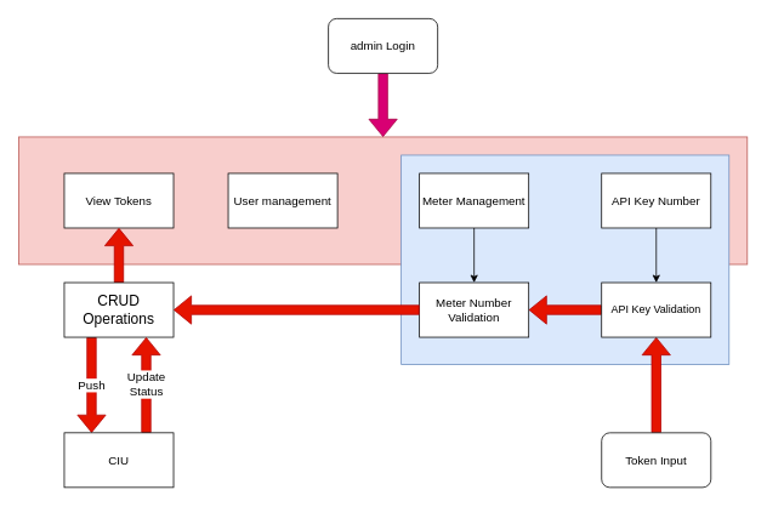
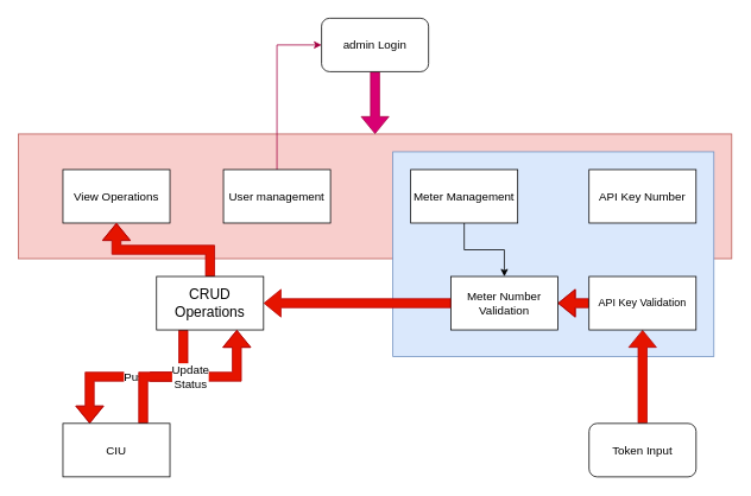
  <mxCell id="0" />
  <mxCell id="1" parent="0" />
  <mxCell id="2" value="" style="rounded=0;whiteSpace=wrap;html=1;fillColor=#f8cecc;strokeColor=#b85450;" vertex="1" parent="1"><mxGeometry x="20" y="150" width="800" height="140" as="geometry" /></mxCell>
  <mxCell id="3" value="" style="rounded=0;whiteSpace=wrap;html=1;fillColor=#dae8fc;strokeColor=#6c8ebf;" vertex="1" parent="1"><mxGeometry x="440" y="170" width="360" height="230" as="geometry" /></mxCell>
  <mxCell id="4" style="edgeStyle=orthogonalEdgeStyle;rounded=0;orthogonalLoop=1;jettySize=auto;html=1;shape=flexArrow;fillColor=#d80073;strokeColor=#A50040;" edge="1" parent="1" source="5" target="2"><mxGeometry relative="1" as="geometry" /></mxCell>
  <mxCell id="5" value="admin Login" style="rounded=1;whiteSpace=wrap;html=1;fontSize=13;" vertex="1" parent="1"><mxGeometry x="360" y="20" width="120" height="60" as="geometry" /></mxCell>
+ <mxCell id="6" style="edgeStyle=orthogonalEdgeStyle;rounded=0;orthogonalLoop=1;jettySize=auto;html=1;entryX=0;entryY=0.5;entryDx=0;entryDy=0;fillColor=#d80073;strokeColor=#A50040;" edge="1" parent="1" source="7" target="5"><mxGeometry relative="1" as="geometry"><Array as="points"><mxPoint x="310" y="50" /></Array></mxGeometry></mxCell>
  <mxCell id="7" value="User management" style="rounded=0;whiteSpace=wrap;html=1;fontSize=13;" vertex="1" parent="1"><mxGeometry x="250" y="190" width="120" height="60" as="geometry" /></mxCell>
  <mxCell id="8" style="edgeStyle=orthogonalEdgeStyle;rounded=0;orthogonalLoop=1;jettySize=auto;html=1;entryX=0.5;entryY=0;entryDx=0;entryDy=0;" edge="1" parent="1" source="9" target="16"><mxGeometry relative="1" as="geometry" /></mxCell>
  <mxCell id="9" value="Meter Management" style="rounded=0;whiteSpace=wrap;html=1;fontSize=13;" vertex="1" parent="1"><mxGeometry x="460" y="190" width="120" height="60" as="geometry" /></mxCell>
- <mxCell id="10" style="edgeStyle=orthogonalEdgeStyle;rounded=0;orthogonalLoop=1;jettySize=auto;html=1;" edge="1" parent="1" source="11" target="15"><mxGeometry relative="1" as="geometry" /></mxCell>
  <mxCell id="11" value="API Key Number" style="rounded=0;whiteSpace=wrap;html=1;fontSize=13;" vertex="1" parent="1"><mxGeometry x="660" y="190" width="120" height="60" as="geometry" /></mxCell>
  <mxCell id="12" style="edgeStyle=orthogonalEdgeStyle;rounded=0;orthogonalLoop=1;jettySize=auto;html=1;shape=flexArrow;fillColor=#e51400;strokeColor=#B20000;" edge="1" parent="1" source="13" target="15"><mxGeometry relative="1" as="geometry" /></mxCell>
  <mxCell id="13" value="Token Input" style="rounded=1;whiteSpace=wrap;html=1;fontSize=13;" vertex="1" parent="1"><mxGeometry x="660" y="475" width="120" height="60" as="geometry" /></mxCell>
  <mxCell id="14" style="edgeStyle=orthogonalEdgeStyle;shape=flexArrow;rounded=0;orthogonalLoop=1;jettySize=auto;html=1;exitX=0;exitY=0.5;exitDx=0;exitDy=0;fillColor=#e51400;strokeColor=#B20000;" edge="1" parent="1" source="15" target="16"><mxGeometry relative="1" as="geometry" /></mxCell>
  <mxCell id="15" value="API Key Validation" style="rounded=0;whiteSpace=wrap;html=1;" vertex="1" parent="1"><mxGeometry x="660" y="310" width="120" height="60" as="geometry" /></mxCell>
- <mxCell id="16" value="Meter Number Validation" style="rounded=0;whiteSpace=wrap;html=1;fontSize=13;" vertex="1" parent="1"><mxGeometry x="460" y="310" width="120" height="60" as="geometry" /></mxCell>
- <mxCell id="17" value="View Tokens" style="rounded=0;whiteSpace=wrap;html=1;fontSize=13;" vertex="1" parent="1"><mxGeometry x="70" y="190" width="120" height="60" as="geometry" /></mxCell>
+ <mxCell id="16" value="Meter Number Validation" style="rounded=0;whiteSpace=wrap;html=1;fontSize=13;" vertex="1" parent="1"><mxGeometry x="505" y="310" width="120" height="60" as="geometry" /></mxCell>
+ <mxCell id="17" value="View Operations" style="rounded=0;whiteSpace=wrap;html=1;fontSize=13;" vertex="1" parent="1"><mxGeometry x="70" y="190" width="120" height="60" as="geometry" /></mxCell>
  <mxCell id="18" style="edgeStyle=orthogonalEdgeStyle;shape=flexArrow;rounded=0;orthogonalLoop=1;jettySize=auto;html=1;entryX=0.5;entryY=1;entryDx=0;entryDy=0;fillColor=#e51400;strokeColor=#B20000;" edge="1" parent="1" source="20" target="17"><mxGeometry relative="1" as="geometry" /></mxCell>
  <mxCell id="19" value="Push" style="edgeStyle=orthogonalEdgeStyle;shape=flexArrow;rounded=0;orthogonalLoop=1;jettySize=auto;html=1;fillColor=#e51400;strokeColor=#B20000;exitX=0.25;exitY=1;exitDx=0;exitDy=0;entryX=0.25;entryY=0;entryDx=0;entryDy=0;fontSize=13;" edge="1" parent="1" source="20" target="23"><mxGeometry relative="1" as="geometry" /></mxCell>
- <mxCell id="20" value="CRUD Operations" style="rounded=0;whiteSpace=wrap;html=1;fontSize=16;" vertex="1" parent="1"><mxGeometry x="70" y="310" width="120" height="60" as="geometry" /></mxCell>
+ <mxCell id="20" value="CRUD Operations" style="rounded=0;whiteSpace=wrap;html=1;fontSize=16;" vertex="1" parent="1"><mxGeometry x="175" y="310" width="120" height="60" as="geometry" /></mxCell>
  <mxCell id="21" style="edgeStyle=orthogonalEdgeStyle;shape=flexArrow;rounded=0;orthogonalLoop=1;jettySize=auto;html=1;fillColor=#e51400;strokeColor=#B20000;" edge="1" parent="1" source="16" target="20"><mxGeometry relative="1" as="geometry"><mxPoint x="460" y="340" as="sourcePoint" /><mxPoint x="130" y="250" as="targetPoint" /></mxGeometry></mxCell>
  <mxCell id="22" value="Update&lt;br&gt;Status" style="edgeStyle=orthogonalEdgeStyle;shape=flexArrow;rounded=0;orthogonalLoop=1;jettySize=auto;html=1;entryX=0.75;entryY=1;entryDx=0;entryDy=0;fontSize=13;exitX=0.75;exitY=0;exitDx=0;exitDy=0;fillColor=#e51400;strokeColor=#B20000;" edge="1" parent="1" source="23" target="20"><mxGeometry relative="1" as="geometry" /></mxCell>
  <mxCell id="23" value="CIU" style="rounded=0;whiteSpace=wrap;html=1;fontSize=13;" vertex="1" parent="1"><mxGeometry x="70" y="475" width="120" height="60" as="geometry" /></mxCell>
